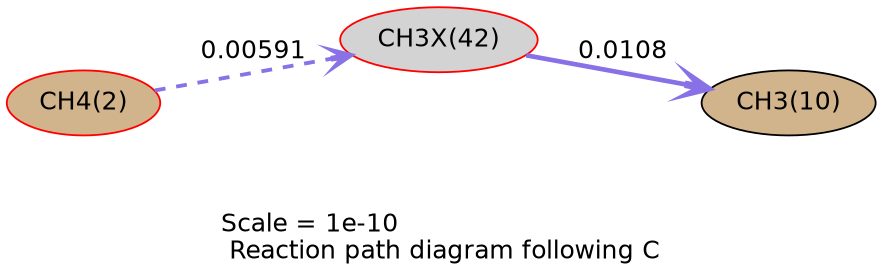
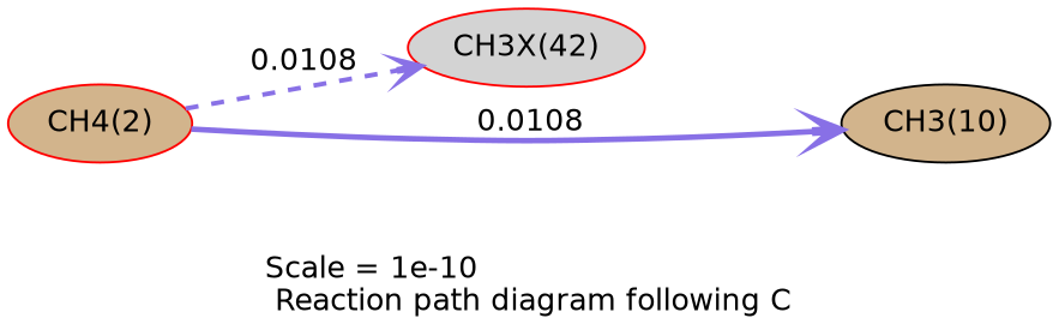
  digraph {
    fontname=Helvetica
    label="Scale = 1e-10\l Reaction path diagram following C"
    rankdir=LR
    node [color=red fillcolor=tan fontname=Helvetica style=filled]
    edge [arrowhead=vee fontname=Helvetica]
    n1 [label="CH4(2)"]
    n2 [fillcolor=lightgrey label="CH3X(42)"]
    n3 [color=black label="CH3(10)"]
-   n1 -> n2 [arrowsize=1.06 color="0.7, 0.506, 0.9" label=" 0.00591" penwidth=2.13 style=dashed]
-   n2 -> n3 [arrowsize=1.29 color="0.7, 0.511, 0.9" label=" 0.0108" penwidth=2.58 style=solid]
+   n1 -> n2 [arrowsize=1.06 color="0.7, 0.506, 0.9" label=" 0.0108" penwidth=2.13 style=dashed]
+   n1 -> n3 [arrowsize=1.29 color="0.7, 0.511, 0.9" label=" 0.0108" penwidth=2.58 style=solid]
  }
